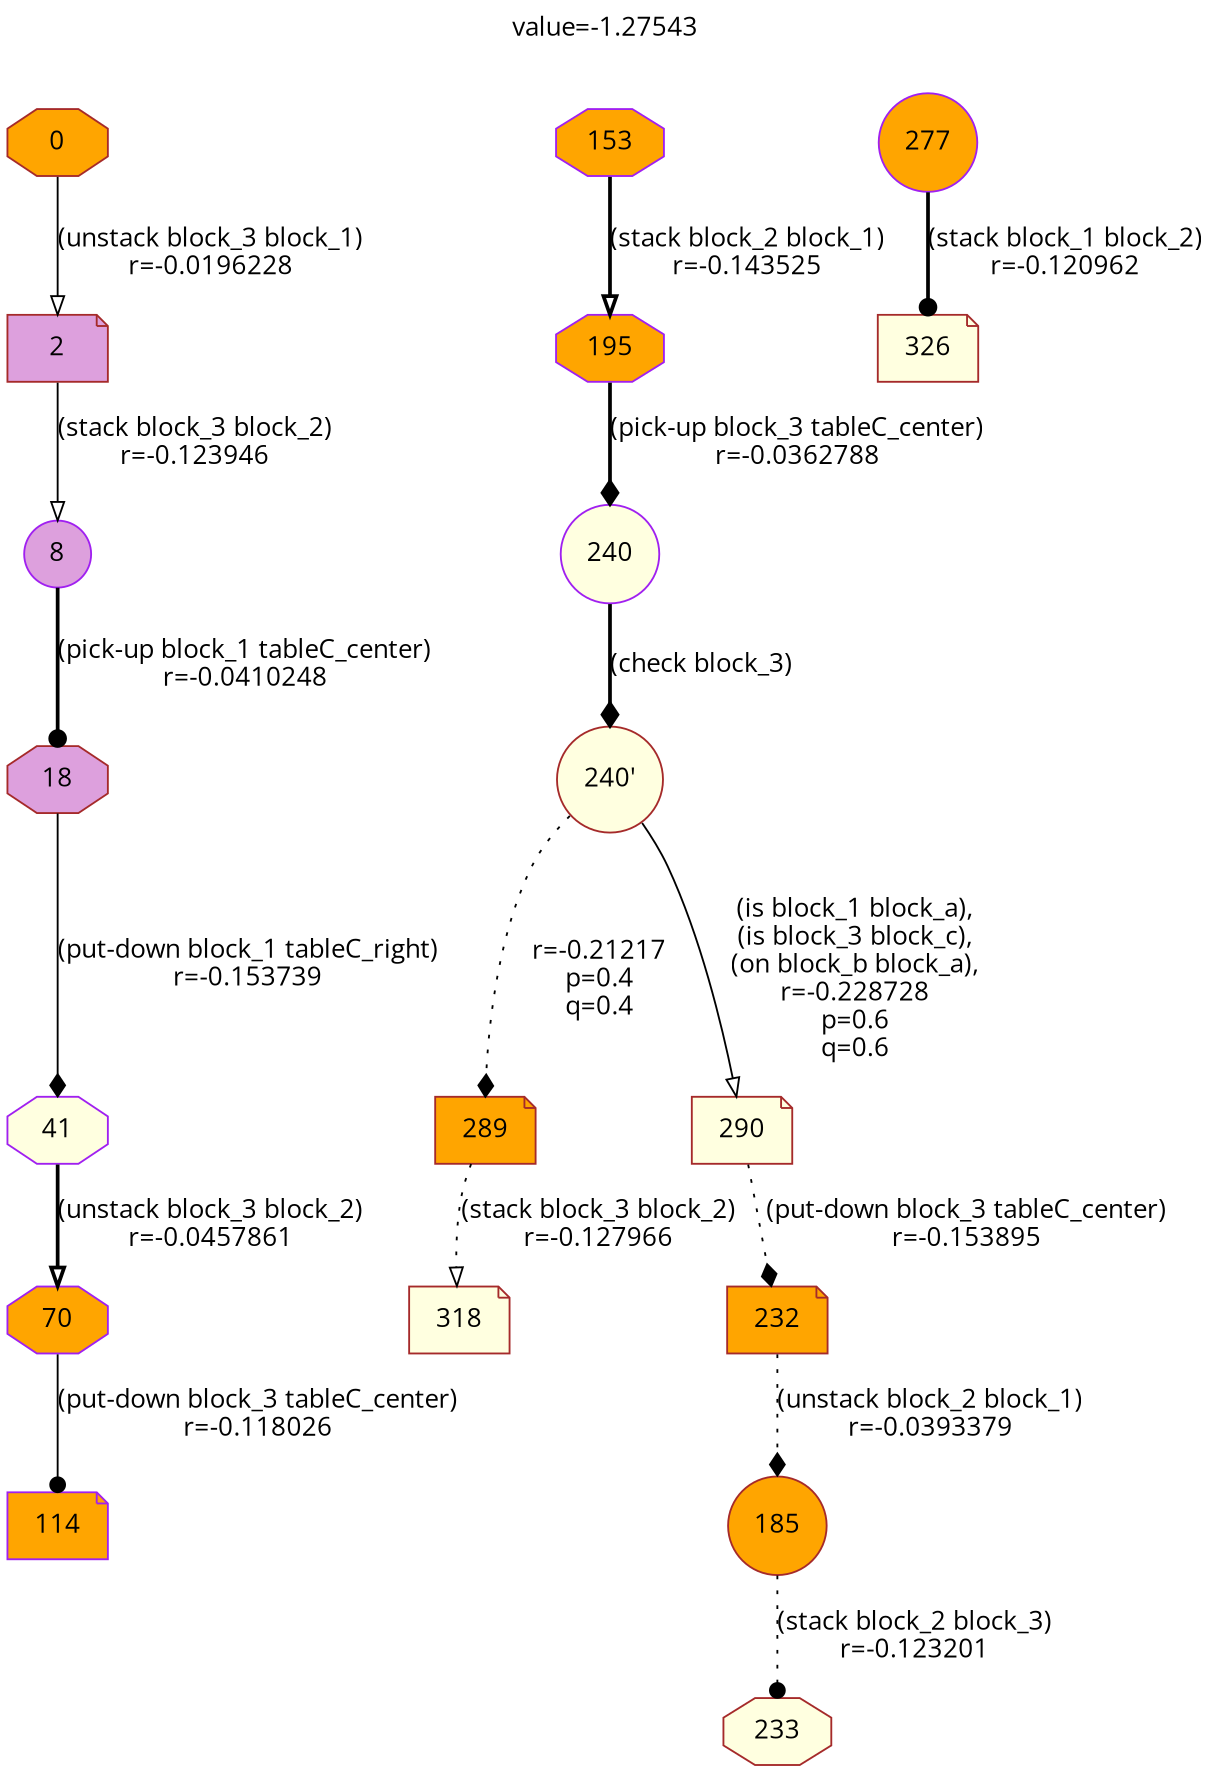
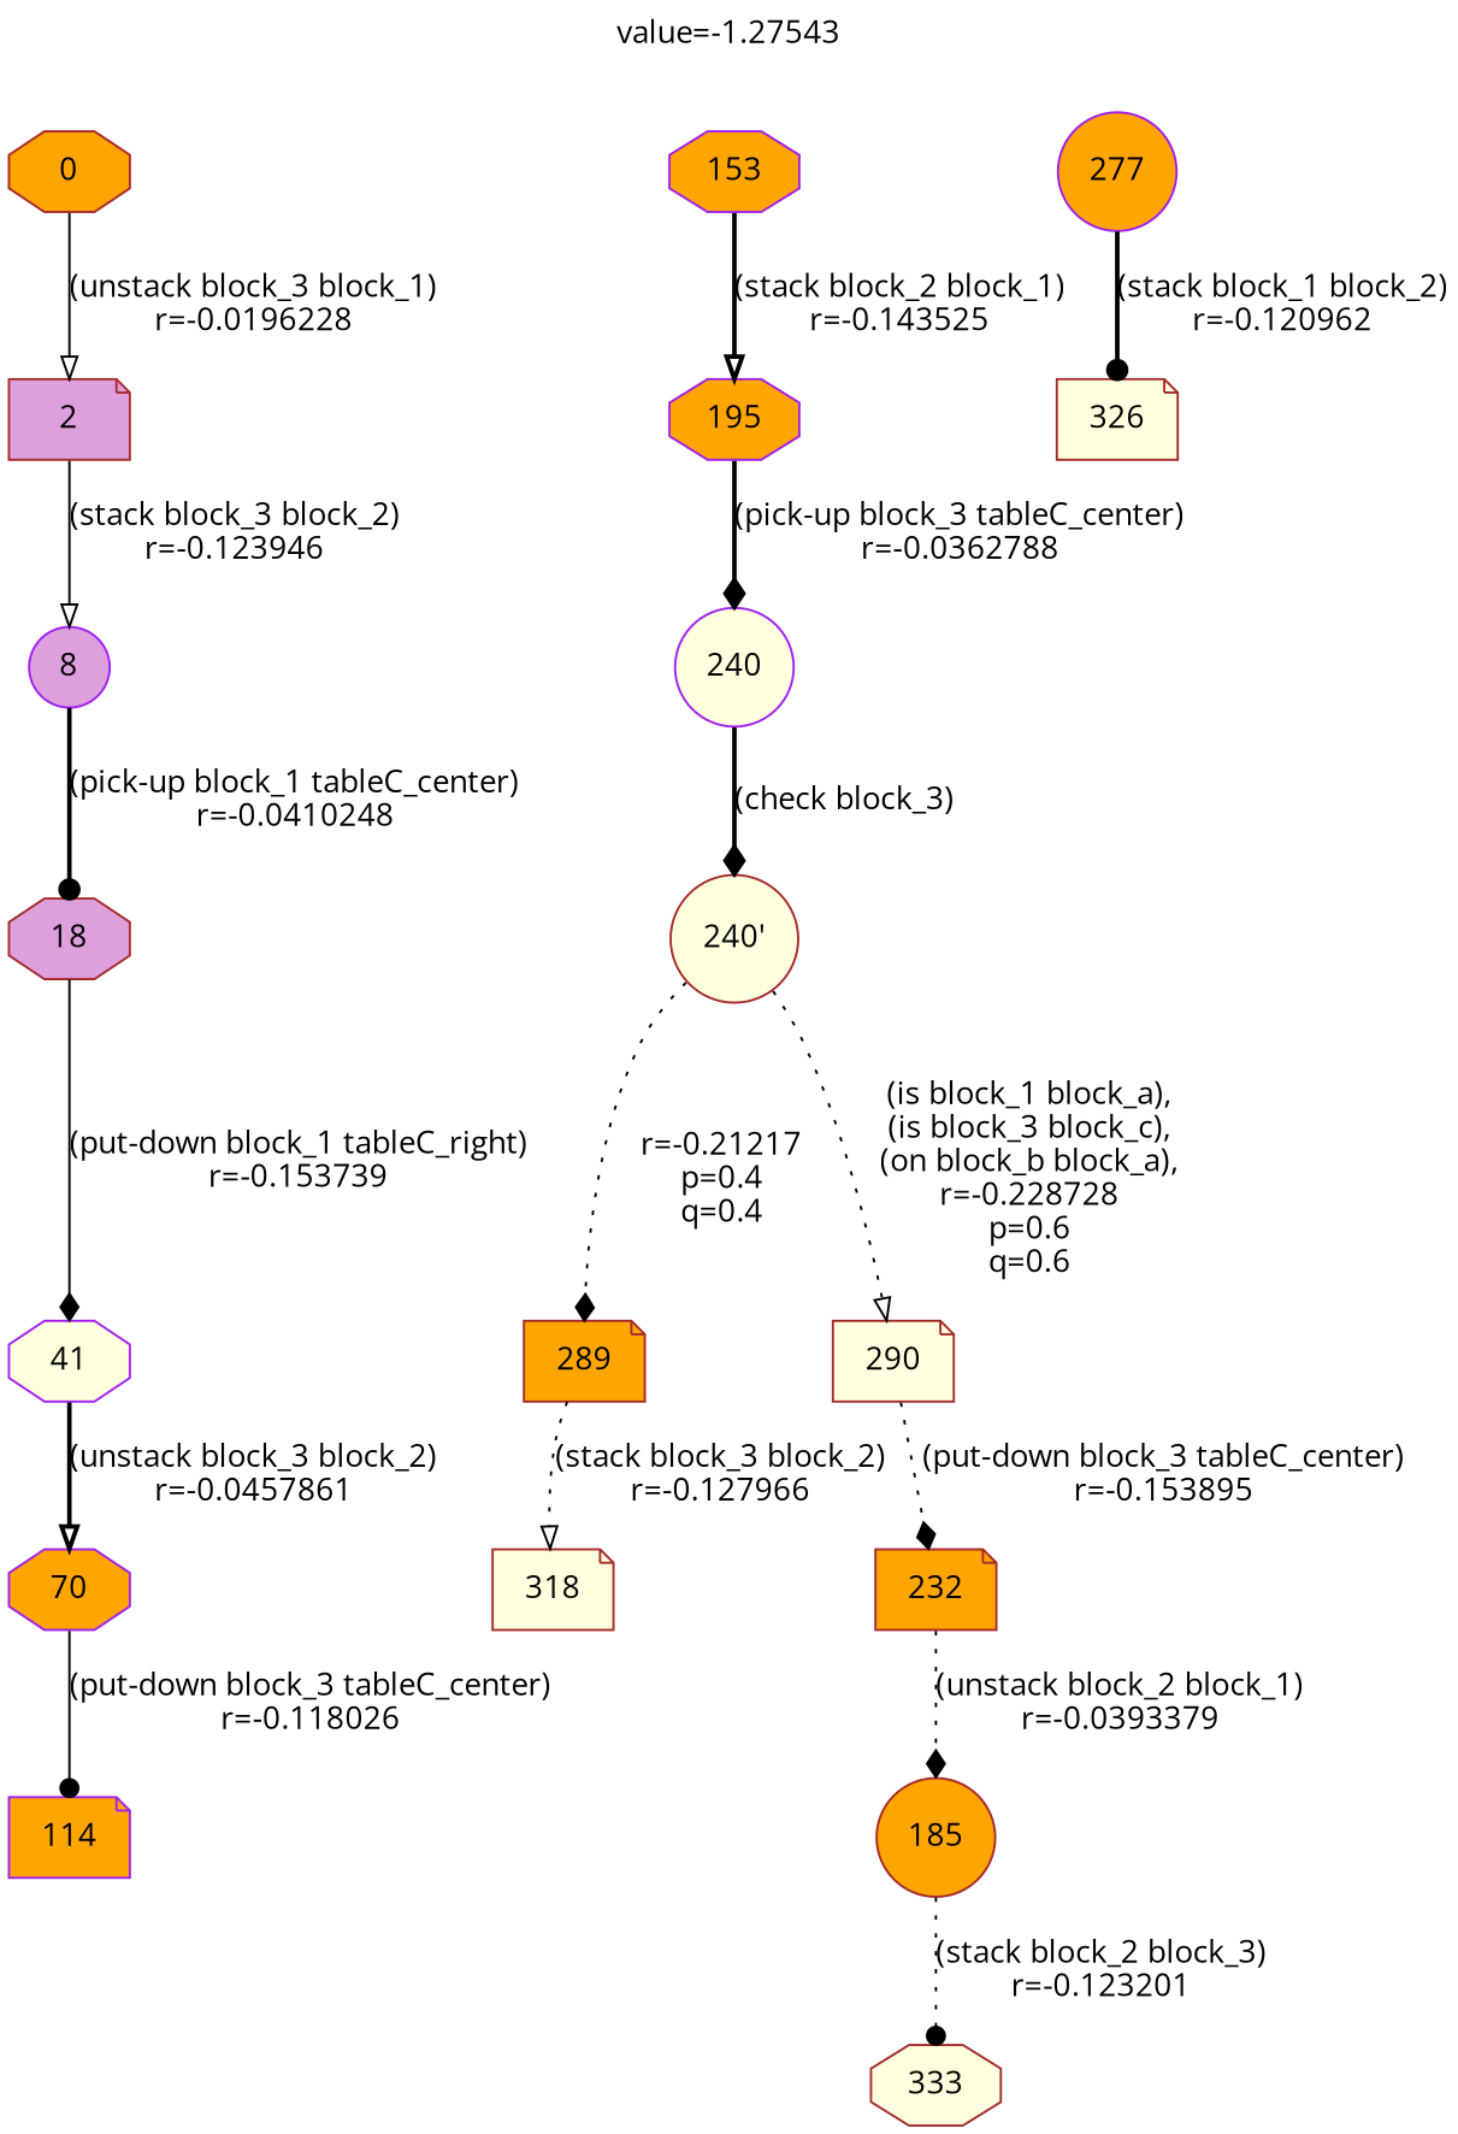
  digraph {
    fontname="Open Sans"
    label="value=-1.27543"
    labelloc=top
    node [color=brown fillcolor=orange fontname="Open Sans" shape=octagon style=filled]
    edge [arrowhead=onormal fontname="Open Sans" style=bold]
    0
    2 [fillcolor=plum shape=note]
    8 [color=purple fillcolor=plum shape=circle]
    18 [fillcolor=plum]
    41 [color=purple fillcolor=lightyellow]
    70 [color=purple]
    114 [color=purple shape=note]
    153 [color=purple]
    195 [color=purple]
    240 [color=purple fillcolor=lightyellow shape=circle]
    "240'" [fillcolor=lightyellow shape=circle]
    289 [shape=note]
    290 [fillcolor=lightyellow shape=note]
    318 [fillcolor=lightyellow shape=note]
    232 [shape=note]
    185 [shape=circle]
-   233 [fillcolor=lightyellow]
+   233 [fillcolor=lightyellow label=333]
    277 [color=purple shape=circle]
    326 [fillcolor=lightyellow shape=note]
    0 -> 2 [label="(unstack block_3 block_1)\nr=-0.0196228" style=solid]
    2 -> 8 [label="(stack block_3 block_2)\nr=-0.123946" style=solid]
    8 -> 18 [arrowhead=dot label="(pick-up block_1 tableC_center)\nr=-0.0410248"]
    18 -> 41 [arrowhead=diamond label="(put-down block_1 tableC_right)\nr=-0.153739" style=solid]
    41 -> 70 [label="(unstack block_3 block_2)\nr=-0.0457861"]
    70 -> 114 [arrowhead=dot label="(put-down block_3 tableC_center)\nr=-0.118026" style=solid]
    153 -> 195 [label="(stack block_2 block_1)\nr=-0.143525"]
    195 -> 240 [arrowhead=diamond label="(pick-up block_3 tableC_center)\nr=-0.0362788"]
    240 -> "240'" [arrowhead=diamond label="(check block_3)"]
    "240'" -> 289 [arrowhead=diamond label="\nr=-0.21217\np=0.4\nq=0.4" style=dotted]
-   "240'" -> 290 [label="\n(is block_1 block_a),\n(is block_3 block_c),\n(on block_b block_a),\nr=-0.228728\np=0.6\nq=0.6" style=solid]
+   "240'" -> 290 [label="\n(is block_1 block_a),\n(is block_3 block_c),\n(on block_b block_a),\nr=-0.228728\np=0.6\nq=0.6" style=dotted]
    289 -> 318 [label="(stack block_3 block_2)\nr=-0.127966" style=dotted]
    290 -> 232 [arrowhead=diamond label="(put-down block_3 tableC_center)\nr=-0.153895" style=dotted]
    232 -> 185 [arrowhead=diamond label="(unstack block_2 block_1)\nr=-0.0393379" style=dotted]
    185 -> 233 [arrowhead=dot label="(stack block_2 block_3)\nr=-0.123201" style=dotted]
    277 -> 326 [arrowhead=dot label="(stack block_1 block_2)\nr=-0.120962"]
  }
